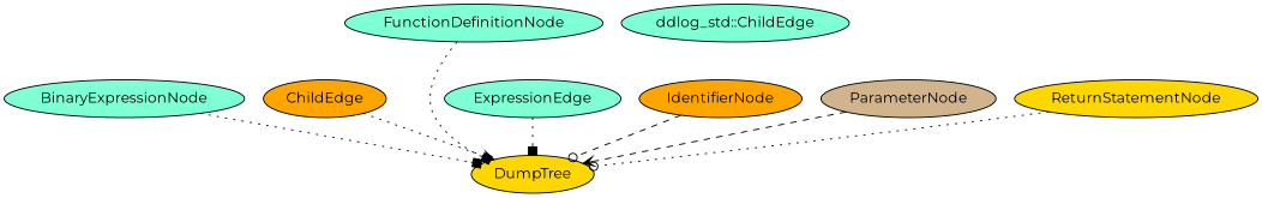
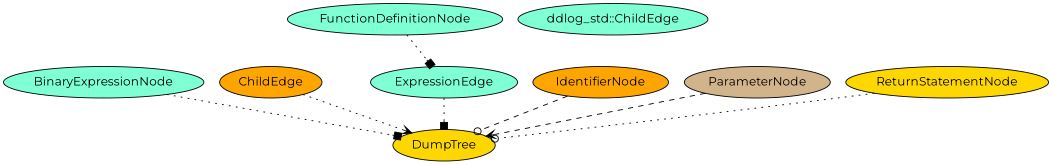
  digraph {
    fontname=Montserrat
    node [fillcolor=aquamarine fontname=Montserrat style=filled]
    edge [arrowhead=box fontname=Montserrat style=dotted]
    n1 [label=BinaryExpressionNode]
    n2 [fillcolor=gold label=DumpTree]
    n3 [fillcolor=orange label=ChildEdge]
    n4 [label=ExpressionEdge]
    n5 [label=FunctionDefinitionNode]
    n6 [fillcolor=orange label=IdentifierNode]
    n7 [fillcolor=tan label=ParameterNode]
    n8 [fillcolor=gold label=ReturnStatementNode]
    n9 [label="ddlog_std::ChildEdge"]
    n1 -> n2
    n3 -> n2 [arrowhead=vee]
    n4 -> n2
-   n5 -> n2
+   n5 -> n4
    n6 -> n2 [arrowhead=odot style=dashed]
    n7 -> n2 [arrowhead=vee style=dashed]
    n8 -> n2 [arrowhead=odot]
  }
